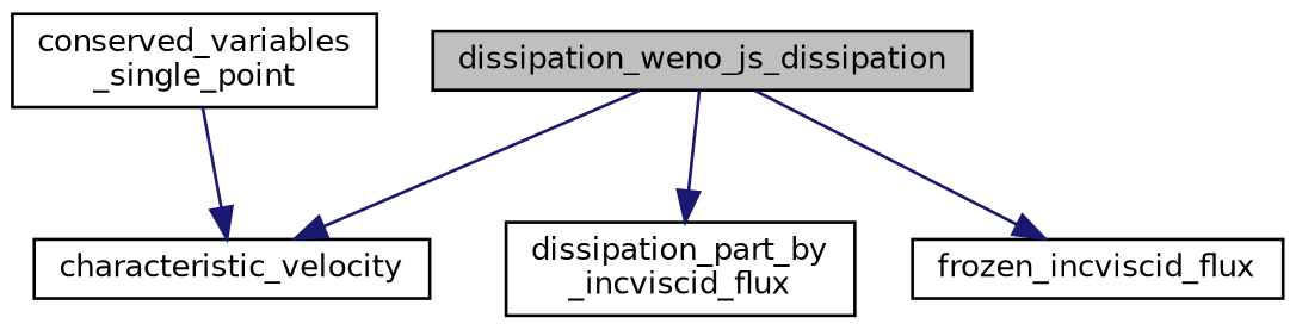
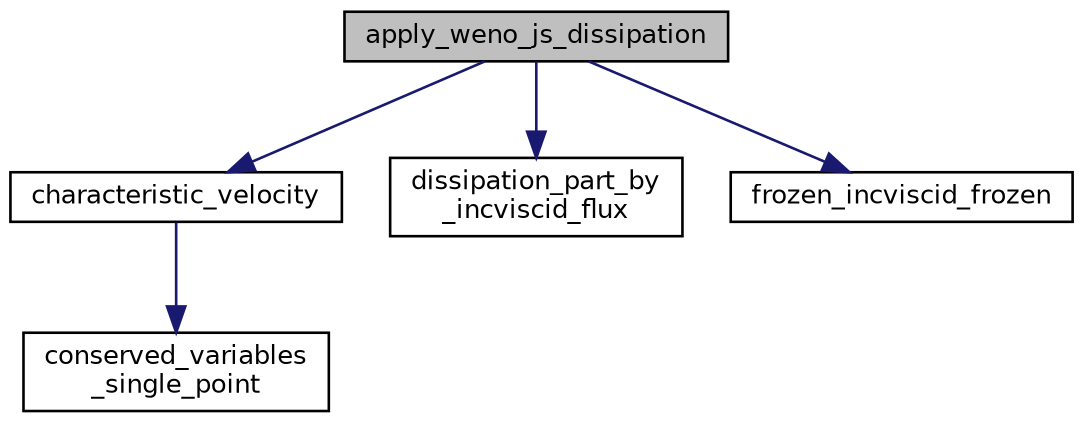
  digraph {
    rankdir=TB
    node [color=black fontname=Helvetica fontsize=10 shape=record]
    edge [color=midnightblue fontname=Helvetica fontsize=10 labelfontname=Helvetica labelfontsize=10 style=solid]
-   n1 [fillcolor=grey75 fontcolor=black height=0.2 label=dissipation_weno_js_dissipation style=filled width=0.4]
+   n1 [fillcolor=grey75 fontcolor=black height=0.2 label=apply_weno_js_dissipation style=filled width=0.4]
    n2 [height=0.2 label=characteristic_velocity width=0.4]
    n3 [height=0.2 label="dissipation_part_by\l_incviscid_flux" width=0.4]
-   n4 [height=0.2 label=frozen_incviscid_flux width=0.4]
+   n4 [height=0.2 label=frozen_incviscid_frozen width=0.4]
    n5 [height=0.2 label="conserved_variables\l_single_point" width=0.4]
    n1 -> n2
    n1 -> n3
    n1 -> n4
-   n5 -> n2
+   n2 -> n5
  }
